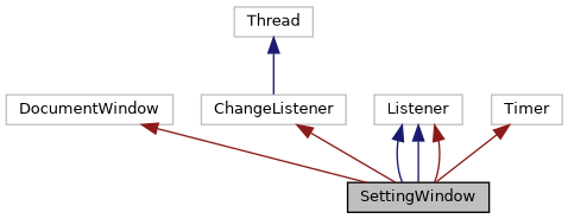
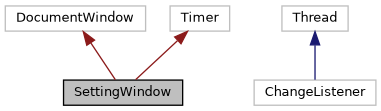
  digraph {
    node [color=grey75 fillcolor=white fontname=Helvetica fontsize=10 shape=record style=filled]
    edge [color=firebrick4 dir=back fontname=Helvetica fontsize=10 labelfontname=Helvetica labelfontsize=10 style=solid]
    n1 [color=black fillcolor=grey75 fontcolor=black height=0.2 label=SettingWindow width=0.4]
    n2 [height=0.2 label=DocumentWindow width=0.4]
    n3 [height=0.2 label=Thread width=0.4]
    n4 [height=0.2 label=ChangeListener width=0.4]
-   n5 [height=0.2 label=Listener width=0.4]
    n6 [height=0.2 label=Timer width=0.4]
    n2 -> n1
    n3 -> n4 [color=midnightblue]
-   n4 -> n1
-   n5 -> n1 [color=midnightblue]
-   n5 -> n1 [color=midnightblue]
-   n5 -> n1
    n6 -> n1
  }
